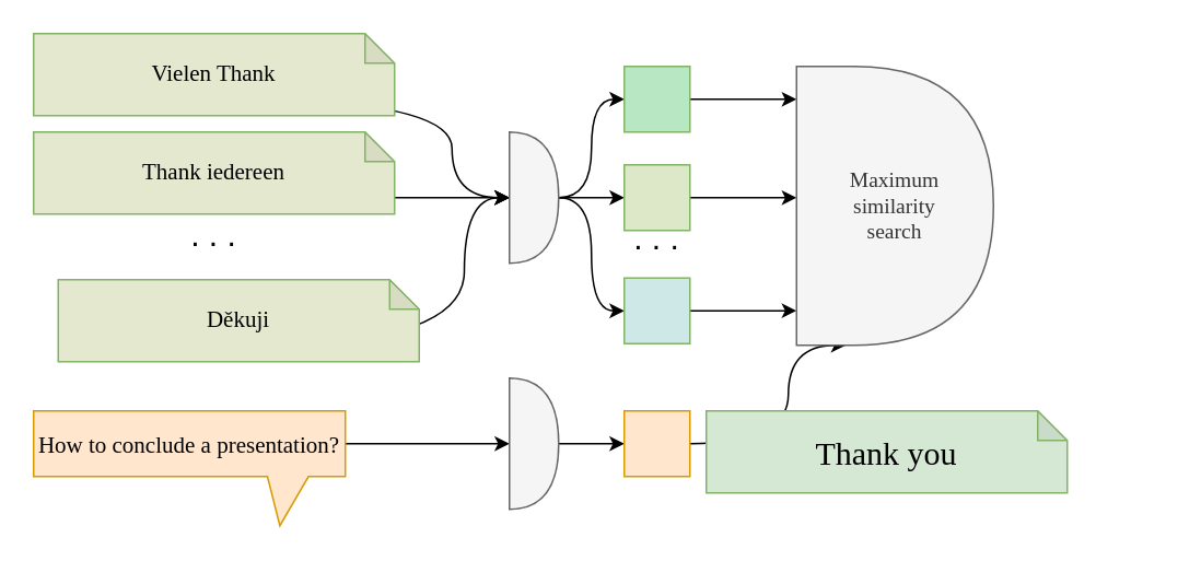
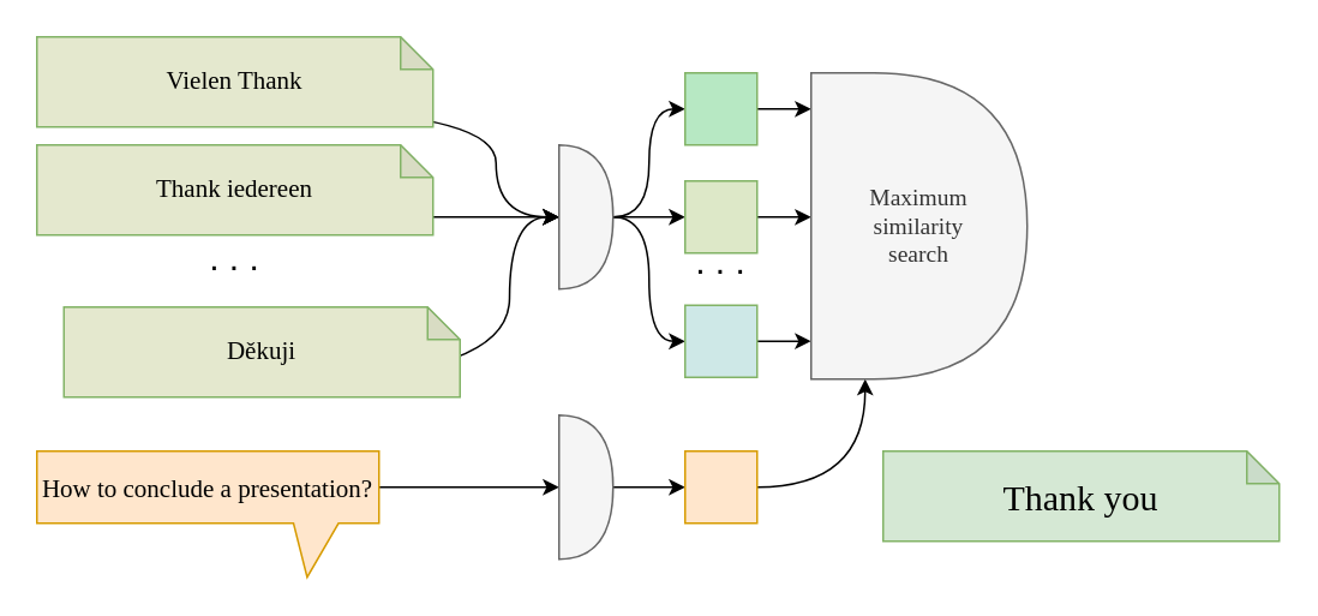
  <mxCell id="0" />
  <mxCell id="1" parent="0" />
  <mxCell id="2" style="edgeStyle=orthogonalEdgeStyle;html=1;exitX=0;exitY=0;exitDx=120;exitDy=40;exitPerimeter=0;entryX=0;entryY=0.5;entryDx=0;entryDy=0;fontSize=20;fontColor=#000;strokeColor=#000000;curved=1;" parent="1" source="3" target="11" edge="1"><mxGeometry relative="1" as="geometry" /></mxCell>
  <mxCell id="3" value="Vielen Thank" style="shape=note;whiteSpace=wrap;html=1;backgroundOutline=1;darkOpacity=0.05;fillColor=#E4E8CE;strokeColor=#82b366;fontSize=14;size=18;fontFamily=Roboto Slab;fontStyle=0" parent="1" vertex="1"><mxGeometry x="20" y="20" width="220" height="50" as="geometry" /></mxCell>
  <mxCell id="4" style="edgeStyle=orthogonalEdgeStyle;html=1;entryX=0;entryY=0.5;entryDx=0;entryDy=0;fontSize=20;fontColor=#000;strokeColor=#000000;exitX=0;exitY=0;exitDx=120;exitDy=40;exitPerimeter=0;curved=1;" parent="1" source="5" target="11" edge="1"><mxGeometry relative="1" as="geometry" /></mxCell>
  <mxCell id="5" value="Thank iedereen" style="shape=note;whiteSpace=wrap;html=1;backgroundOutline=1;darkOpacity=0.05;fillColor=#E4E8CE;strokeColor=#82b366;fontSize=14;size=18;fontFamily=Roboto Slab;" parent="1" vertex="1"><mxGeometry x="20" y="80" width="220" height="50" as="geometry" /></mxCell>
  <mxCell id="6" style="edgeStyle=orthogonalEdgeStyle;html=1;exitX=0;exitY=0;exitDx=120;exitDy=40;exitPerimeter=0;entryX=0;entryY=0.5;entryDx=0;entryDy=0;fontSize=20;fontColor=#000;strokeColor=#000000;curved=1;" parent="1" source="7" target="11" edge="1"><mxGeometry relative="1" as="geometry" /></mxCell>
  <mxCell id="7" value="Děkuji" style="shape=note;whiteSpace=wrap;html=1;backgroundOutline=1;darkOpacity=0.05;fillColor=#E4E8CE;strokeColor=#82b366;fontSize=14;size=18;fontFamily=Roboto Slab;" parent="1" vertex="1"><mxGeometry x="35" y="170" width="220" height="50" as="geometry" /></mxCell>
  <mxCell id="8" style="edgeStyle=orthogonalEdgeStyle;html=1;exitX=1;exitY=0.5;exitDx=0;exitDy=0;entryX=0;entryY=0.5;entryDx=0;entryDy=0;fontSize=20;fontColor=#000;strokeColor=#000000;curved=1;" parent="1" source="11" target="13" edge="1"><mxGeometry relative="1" as="geometry" /></mxCell>
  <mxCell id="9" style="edgeStyle=orthogonalEdgeStyle;html=1;exitX=1;exitY=0.5;exitDx=0;exitDy=0;entryX=0;entryY=0.5;entryDx=0;entryDy=0;fontSize=20;fontColor=#000;strokeColor=#000000;curved=1;" parent="1" source="11" target="15" edge="1"><mxGeometry relative="1" as="geometry" /></mxCell>
  <mxCell id="10" style="edgeStyle=orthogonalEdgeStyle;html=1;exitX=1;exitY=0.5;exitDx=0;exitDy=0;entryX=0;entryY=0.5;entryDx=0;entryDy=0;fontSize=20;fontColor=#000;strokeColor=#000000;curved=1;" parent="1" source="11" target="17" edge="1"><mxGeometry relative="1" as="geometry" /></mxCell>
  <mxCell id="11" value="" style="shape=delay;whiteSpace=wrap;html=1;fontSize=20;fontColor=#333333;strokeColor=#666666;fillColor=#f5f5f5;" parent="1" vertex="1"><mxGeometry x="310" y="80" width="30" height="80" as="geometry" /></mxCell>
  <mxCell id="12" style="edgeStyle=none;html=1;exitX=1;exitY=0.5;exitDx=0;exitDy=0;fontSize=20;fontColor=#000;strokeColor=#000000;entryX=0;entryY=0.118;entryDx=0;entryDy=0;entryPerimeter=0;" parent="1" source="13" target="26" edge="1"><mxGeometry relative="1" as="geometry"><mxPoint x="530" y="80" as="targetPoint" /></mxGeometry></mxCell>
  <mxCell id="13" value="" style="rounded=0;whiteSpace=wrap;html=1;fontSize=20;strokeColor=#82b366;fillColor=#B7E8C3;" parent="1" vertex="1"><mxGeometry x="380" y="40" width="40" height="40" as="geometry" /></mxCell>
  <mxCell id="14" style="edgeStyle=none;html=1;exitX=1;exitY=0.5;exitDx=0;exitDy=0;fontSize=20;fontColor=#000;strokeColor=#000000;entryX=0;entryY=0.471;entryDx=0;entryDy=0;entryPerimeter=0;" parent="1" source="15" target="26" edge="1"><mxGeometry relative="1" as="geometry"><mxPoint x="530" y="120" as="targetPoint" /></mxGeometry></mxCell>
  <mxCell id="15" value="" style="rounded=0;whiteSpace=wrap;html=1;fontSize=20;strokeColor=#82b366;fillColor=#DDE8C8;" parent="1" vertex="1"><mxGeometry x="380" y="100" width="40" height="40" as="geometry" /></mxCell>
  <mxCell id="16" style="edgeStyle=none;html=1;exitX=1;exitY=0.5;exitDx=0;exitDy=0;fontSize=20;fontColor=#000;strokeColor=#000000;entryX=0;entryY=0.876;entryDx=0;entryDy=0;entryPerimeter=0;" parent="1" source="17" target="26" edge="1"><mxGeometry relative="1" as="geometry"><mxPoint x="520" y="170" as="targetPoint" /></mxGeometry></mxCell>
  <mxCell id="17" value="" style="rounded=0;whiteSpace=wrap;html=1;fontSize=20;strokeColor=#82b366;fillColor=#CEE8E7;" parent="1" vertex="1"><mxGeometry x="380" y="169" width="40" height="40" as="geometry" /></mxCell>
  <mxCell id="18" style="edgeStyle=none;html=1;exitX=0;exitY=0;exitDx=160;exitDy=20;exitPerimeter=0;entryX=0;entryY=0.5;entryDx=0;entryDy=0;fontSize=20;fontColor=#000;strokeColor=#000000;" parent="1" source="19" target="21" edge="1"><mxGeometry relative="1" as="geometry" /></mxCell>
  <mxCell id="19" value="&lt;font style=&quot;font-size: 14px&quot;&gt;How to conclude a presentation?&lt;/font&gt;" style="shape=callout;whiteSpace=wrap;html=1;perimeter=calloutPerimeter;fontSize=19;strokeColor=#d79b00;fillColor=#ffe6cc;position2=0.79;base=25;size=30;position=0.75;fontFamily=Roboto Slab;" parent="1" vertex="1"><mxGeometry x="20" y="250" width="190" height="70" as="geometry" /></mxCell>
  <mxCell id="20" style="edgeStyle=none;html=1;exitX=1;exitY=0.5;exitDx=0;exitDy=0;entryX=0;entryY=0.5;entryDx=0;entryDy=0;fontSize=20;fontColor=#000;strokeColor=#000000;" parent="1" source="21" target="23" edge="1"><mxGeometry relative="1" as="geometry" /></mxCell>
  <mxCell id="21" value="" style="shape=delay;whiteSpace=wrap;html=1;fontSize=20;fontColor=#333333;strokeColor=#666666;fillColor=#f5f5f5;" parent="1" vertex="1"><mxGeometry x="310" y="230" width="30" height="80" as="geometry" /></mxCell>
  <mxCell id="22" style="edgeStyle=orthogonalEdgeStyle;html=1;entryX=0.25;entryY=1;entryDx=0;entryDy=0;fontSize=20;fontColor=#000;strokeColor=#000000;curved=1;" parent="1" target="26" edge="1" source="23"><mxGeometry relative="1" as="geometry"><mxPoint x="500" y="270" as="sourcePoint" /><mxPoint x="570" y="170" as="targetPoint" /><Array as="points"><mxPoint x="480" y="270" /></Array></mxGeometry></mxCell>
  <mxCell id="23" value="" style="rounded=0;whiteSpace=wrap;html=1;fontSize=20;strokeColor=#d79b00;fillColor=#ffe6cc;" parent="1" vertex="1"><mxGeometry x="380" y="250" width="40" height="40" as="geometry" /></mxCell>
  <mxCell id="24" value=". . ." style="text;html=1;strokeColor=none;fillColor=none;align=center;verticalAlign=middle;whiteSpace=wrap;rounded=0;fontSize=20;fontColor=#000;" parent="1" vertex="1"><mxGeometry x="100" y="127" width="60" height="30" as="geometry" /></mxCell>
  <mxCell id="25" value=". . ." style="text;html=1;strokeColor=none;fillColor=none;align=center;verticalAlign=middle;whiteSpace=wrap;rounded=0;fontSize=20;fontColor=#000;" parent="1" vertex="1"><mxGeometry x="370" y="129" width="60" height="30" as="geometry" /></mxCell>
- <mxCell id="26" value="Maximum&lt;br style=&quot;font-size: 13px;&quot;&gt;similarity&lt;br style=&quot;font-size: 13px;&quot;&gt;search" style="shape=delay;whiteSpace=wrap;html=1;fontSize=13;fontColor=#333333;strokeColor=#666666;fillColor=#f5f5f5;align=center;fontFamily=Roboto Slab;" parent="1" vertex="1"><mxGeometry x="485" y="40" width="120" height="170" as="geometry" /></mxCell>
- <mxCell id="27" value="Thank you" style="shape=note;whiteSpace=wrap;html=1;backgroundOutline=1;darkOpacity=0.05;fillColor=#d5e8d4;strokeColor=#82b366;fontSize=20;size=18;fontFamily=Roboto Slab;" vertex="1" parent="1"><mxGeometry x="430" y="250" width="220" height="50" as="geometry" /></mxCell>
+ <mxCell id="26" value="Maximum&lt;br style=&quot;font-size: 13px;&quot;&gt;similarity&lt;br style=&quot;font-size: 13px;&quot;&gt;search" style="shape=delay;whiteSpace=wrap;html=1;fontSize=13;fontColor=#333333;strokeColor=#666666;fillColor=#f5f5f5;align=center;fontFamily=Roboto Slab;" parent="1" vertex="1"><mxGeometry x="450" y="40" width="120" height="170" as="geometry" /></mxCell>
+ <mxCell id="27" value="Thank you" style="shape=note;whiteSpace=wrap;html=1;backgroundOutline=1;darkOpacity=0.05;fillColor=#d5e8d4;strokeColor=#82b366;fontSize=20;size=18;fontFamily=Roboto Slab;" vertex="1" parent="1"><mxGeometry x="490" y="250" width="220" height="50" as="geometry" /></mxCell>
